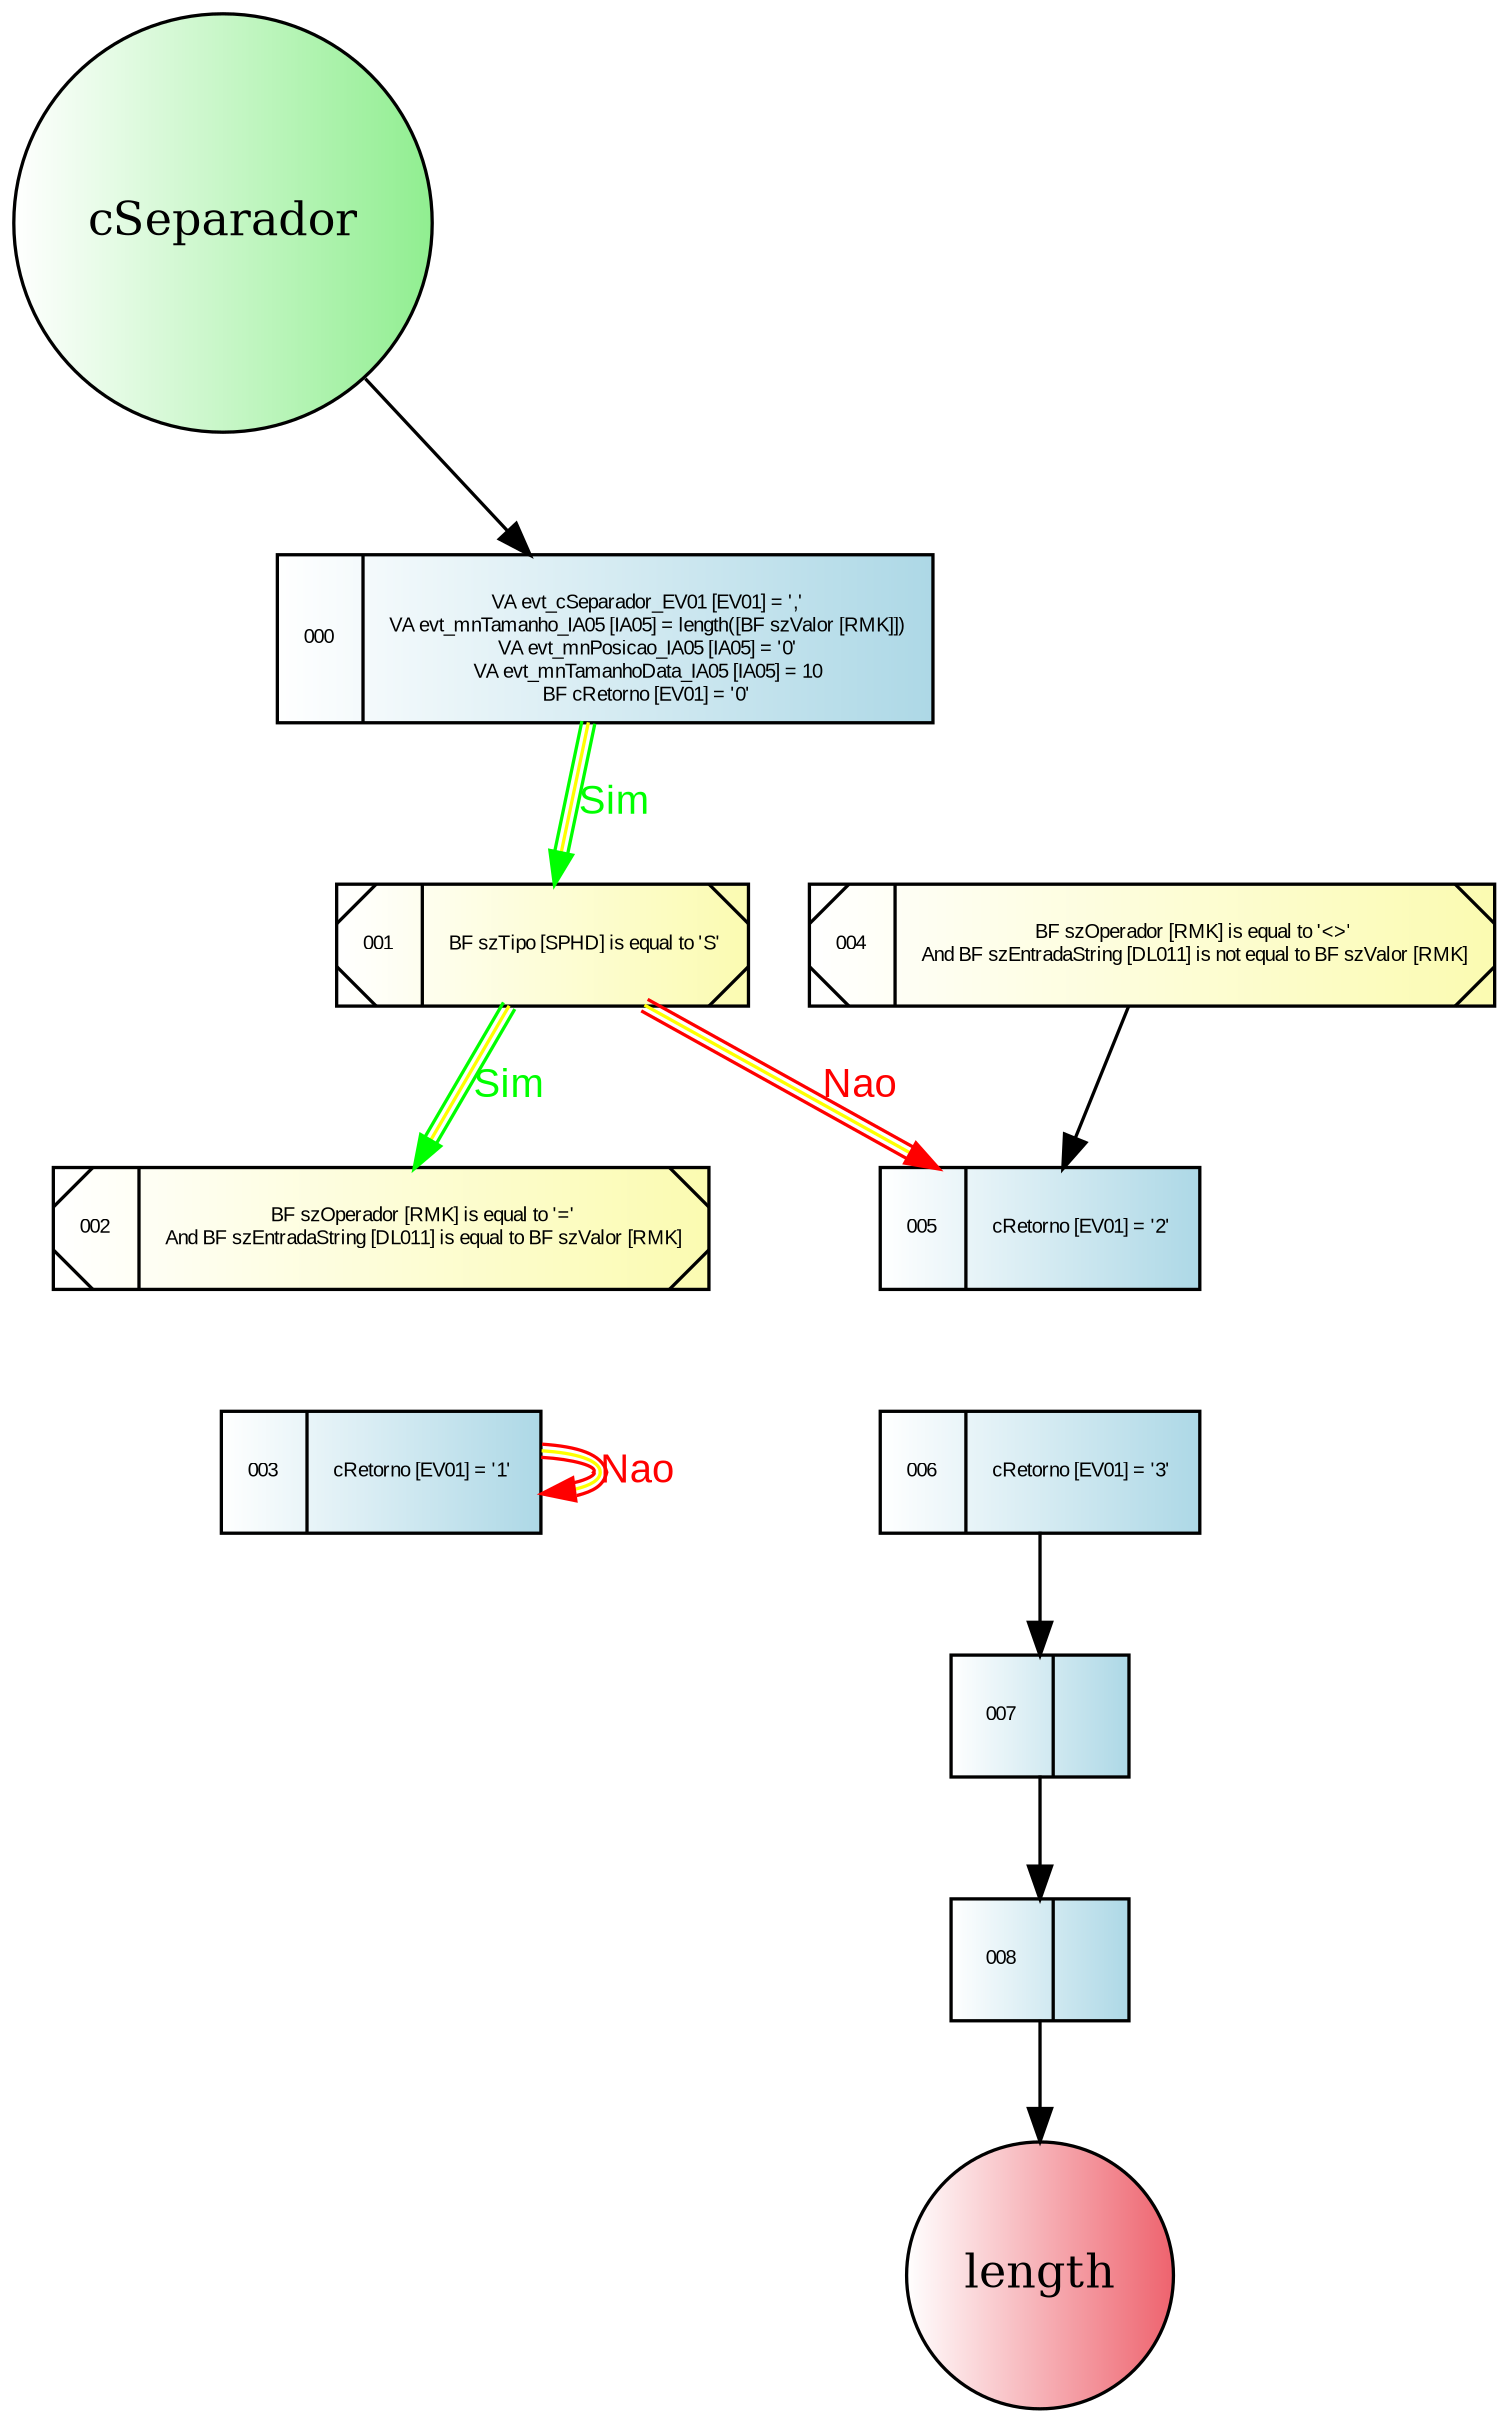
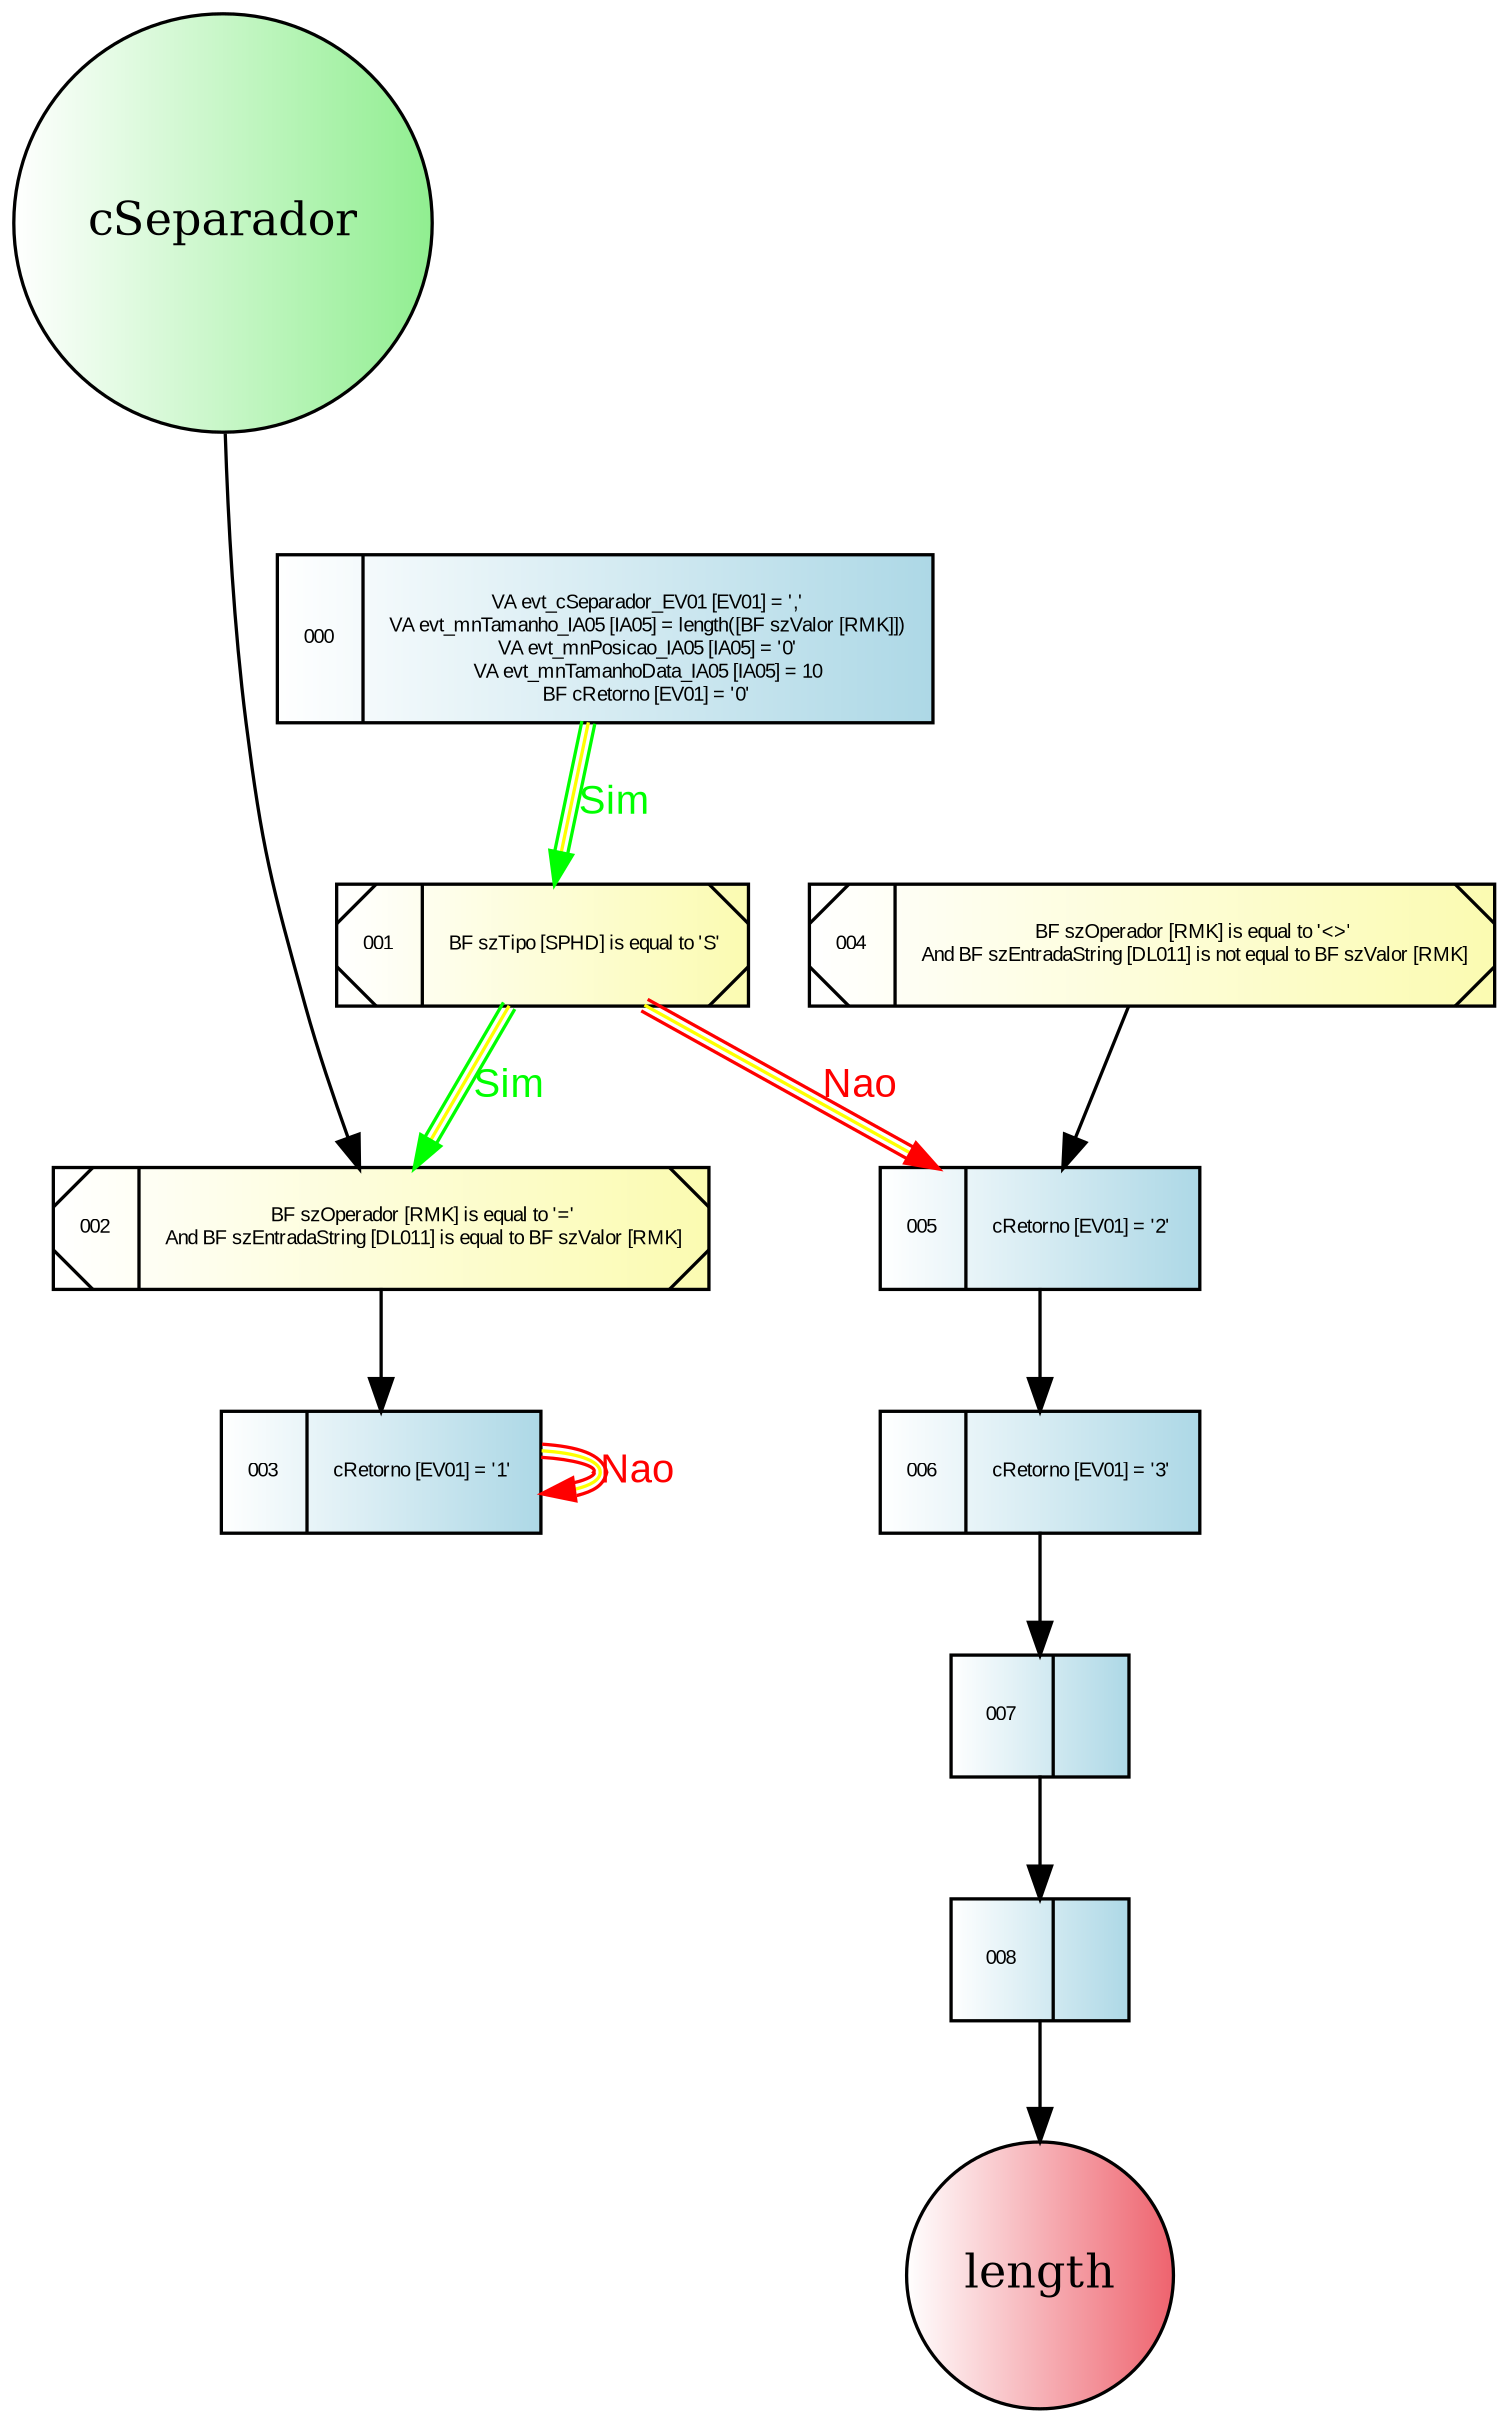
  digraph {
    node [fillcolor="white:lightblue" shape=record style=filled fontname=Arial fontsize=6]
    n1 [fillcolor="white:lightgreen" label=cSeparador shape=circle fontname="" fontsize=""]
    n2 [label="000|{\nVA evt_cSeparador_EV01 [EV01] = ','\nVA evt_mnTamanho_IA05 [IA05] = length([BF szValor [RMK]])\nVA evt_mnPosicao_IA05 [IA05] = '0'\nVA evt_mnTamanhoData_IA05 [IA05] = 10\nBF cRetorno [EV01] = '0'}"]
    n3 [fillcolor="white:#fbfbb1" label="001|{BF szTipo [SPHD] is equal to 'S'}" style="diagonals,filled"]
    n4 [fillcolor="white:#fbfbb1" label="002|{BF szOperador [RMK] is equal to '='\nAnd BF szEntradaString [DL011] is equal to BF szValor [RMK]}" style="diagonals,filled"]
    n5 [label="005|{cRetorno [EV01] = '2'}"]
    n6 [label="003|{cRetorno [EV01] = '1'}"]
    n7 [label="006|{cRetorno [EV01] = '3'}"]
    n8 [fillcolor="white:#fbfbb1" label="004|{BF szOperador [RMK] is equal to '\<\>'\nAnd BF szEntradaString [DL011] is not equal to BF szValor [RMK]}" style="diagonals,filled"]
    n9 [label="007|{}"]
    n10 [label="008|{}"]
    n11 [fillcolor="white:#ee636e" label=length shape=circle fontname="" fontsize=""]
-   n1 -> n2
+   n1 -> n4
    n2 -> n3 [color="green:yellow:green" fontcolor=green fontname=Arial fontsize=12 label=Sim]
    n3 -> n4 [color="green:yellow:green" fontcolor=green fontname=Arial fontsize=12 label=Sim]
    n3 -> n5 [color="red:yellow:red" fontcolor=red fontname=Arial fontsize=12 label=Nao]
+   n4 -> n6
+   n5 -> n7
    n6 -> n6 [color="red:yellow:red" fontcolor=red fontname=Arial fontsize=12 label=Nao]
    n7 -> n9
    n8 -> n5
    n9 -> n10
    n10 -> n11
  }
